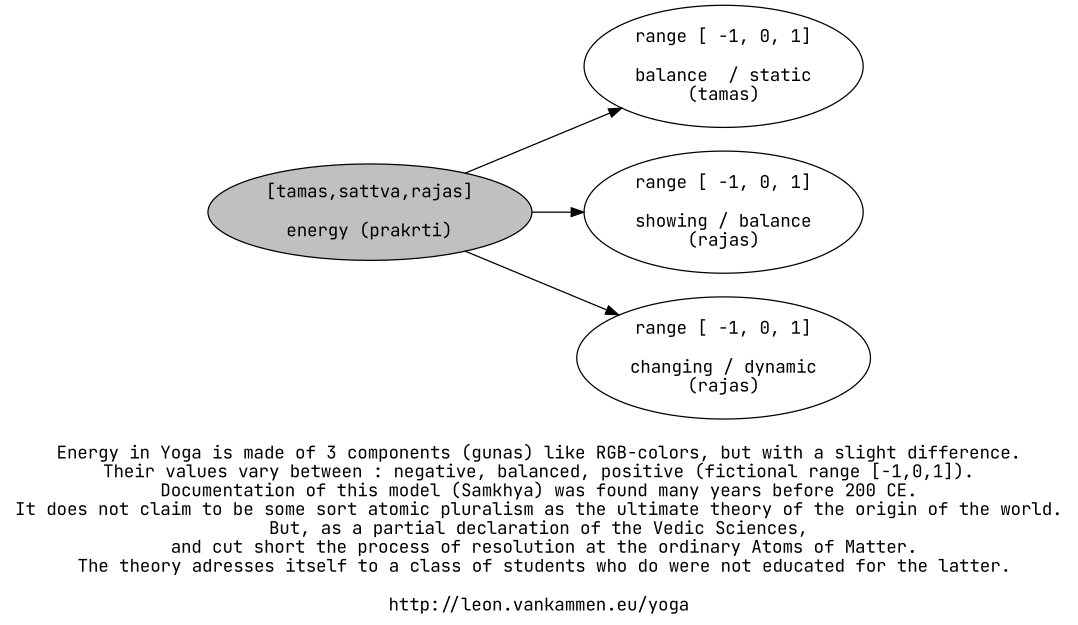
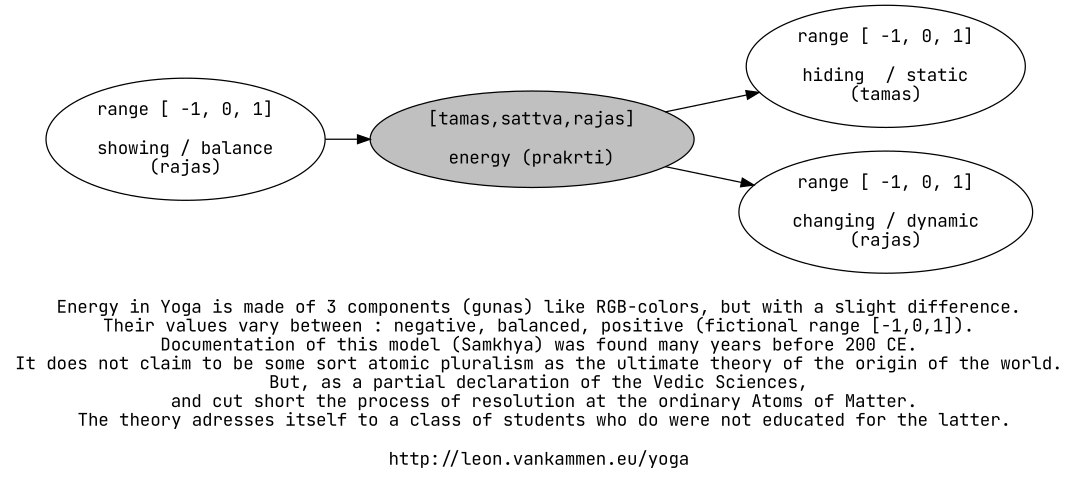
  digraph {
    fontname="JetBrains Mono"
    label="\nEnergy in Yoga is made of 3 components (gunas) like RGB-colors, but with a slight difference.\nTheir values vary between : negative, balanced, positive (fictional range [-1,0,1]).\nDocumentation of this model (Samkhya) was found many years before 200 CE.\nIt does not claim to be some sort atomic pluralism as the ultimate theory of the origin of the world.\nBut, as a partial declaration of the Vedic Sciences,\n and cut short the process of resolution at the ordinary Atoms of Matter.\n The theory adresses itself to a class of students who do were not educated for the latter.\n\nhttp://leon.vankammen.eu/yoga"
    rankdir=LR
    node [fontname="JetBrains Mono"]
    edge [fontname="JetBrains Mono"]
    n1 [fillcolor=grey label="[tamas,sattva,rajas]\n\nenergy (prakrti)" style=filled]
-   n2 [label="range [ -1, 0, 1]\n\nbalance  / static\n(tamas)"]
+   n2 [label="range [ -1, 0, 1]\n\nhiding  / static\n(tamas)"]
    n3 [label="range [ -1, 0, 1]\n\nshowing / balance\n(rajas)"]
    n4 [label="range [ -1, 0, 1]\n\nchanging / dynamic\n(rajas)"]
    n1 -> n2
-   n1 -> n3
+   n3 -> n1
    n1 -> n4
  }
